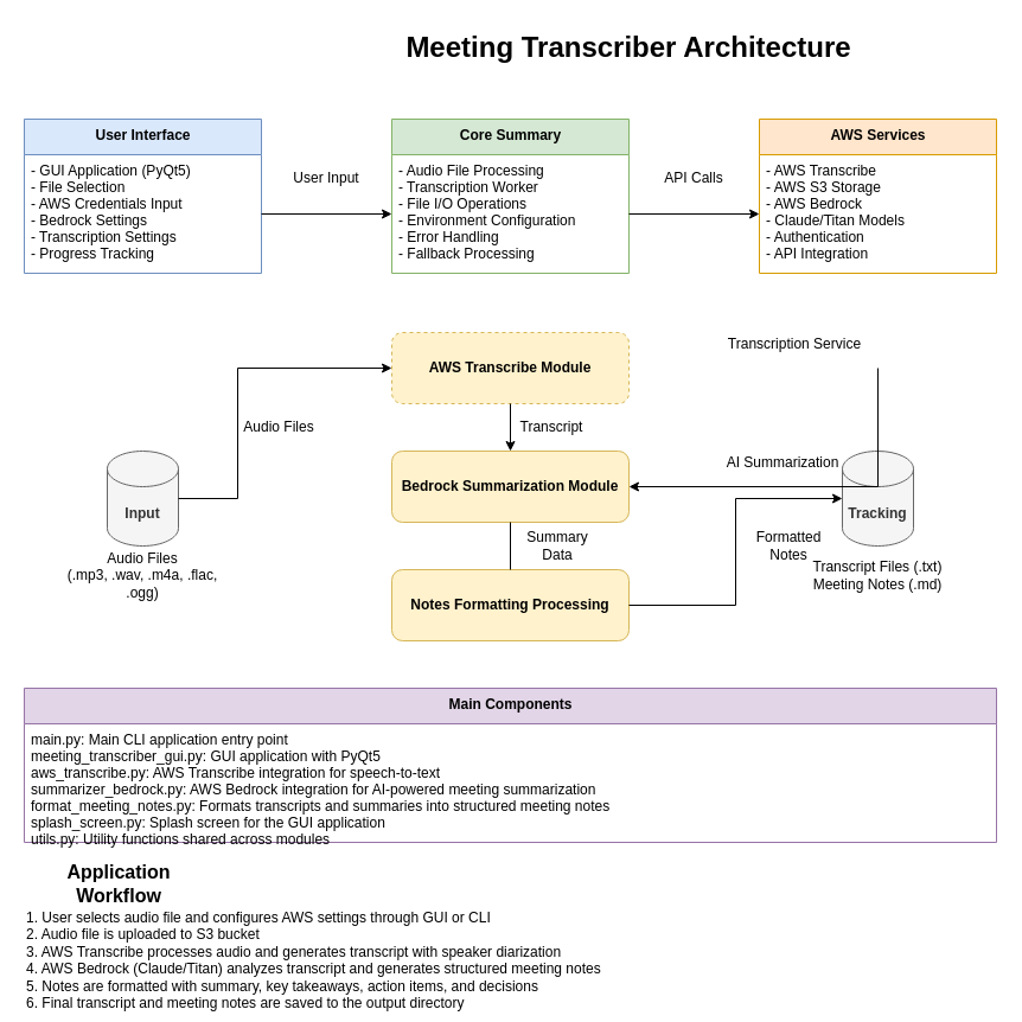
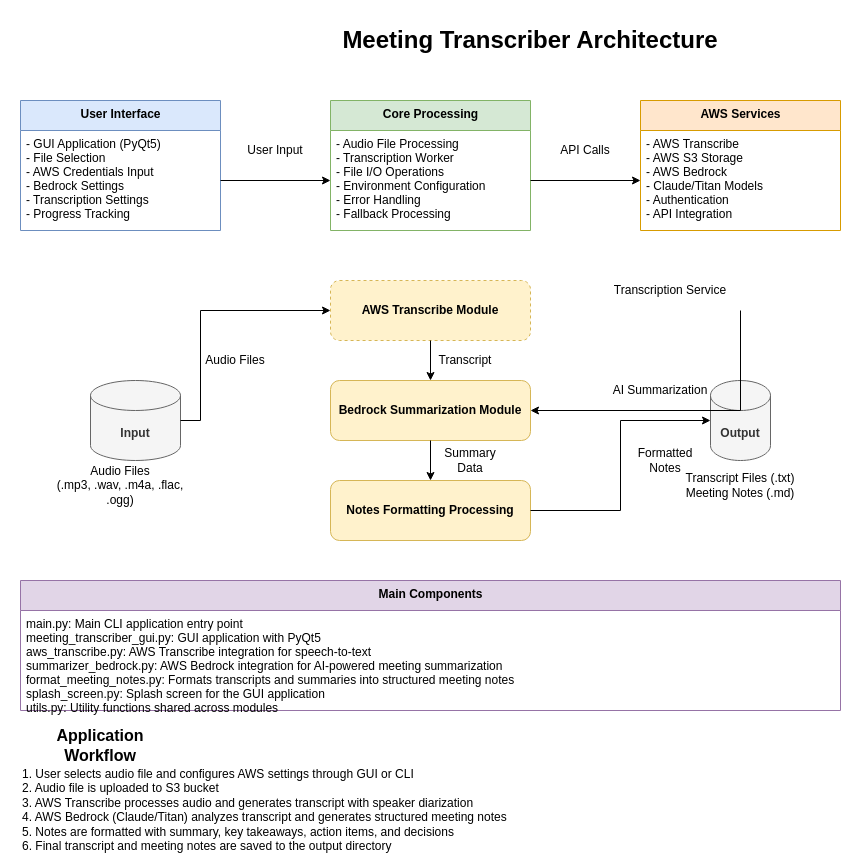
  <mxCell id="0" />
  <mxCell id="1" parent="0" />
  <mxCell id="2" value="Meeting Transcriber Architecture" style="text;html=1;strokeColor=none;fillColor=none;align=center;verticalAlign=middle;whiteSpace=wrap;rounded=0;fontSize=24;fontStyle=1" vertex="1" parent="1"><mxGeometry x="330" y="20" width="400" height="40" as="geometry" /></mxCell>
  <mxCell id="3" value="User Interface" style="swimlane;fontStyle=1;align=center;verticalAlign=top;childLayout=stackLayout;horizontal=1;startSize=30;horizontalStack=0;resizeParent=1;resizeParentMax=0;resizeLast=0;collapsible=0;marginBottom=0;html=1;fillColor=#dae8fc;strokeColor=#6c8ebf;" vertex="1" parent="1"><mxGeometry x="20" y="100" width="200" height="130" as="geometry" /></mxCell>
  <mxCell id="4" value="- GUI Application (PyQt5)&#10;- File Selection&#10;- AWS Credentials Input&#10;- Bedrock Settings&#10;- Transcription Settings&#10;- Progress Tracking" style="text;strokeColor=none;fillColor=none;align=left;verticalAlign=top;spacingLeft=4;spacingRight=4;overflow=hidden;rotatable=0;points=[[0,0.5],[1,0.5]];portConstraint=eastwest;" vertex="1" parent="3"><mxGeometry y="30" width="200" height="100" as="geometry" /></mxCell>
- <mxCell id="5" value="Core Summary" style="swimlane;fontStyle=1;align=center;verticalAlign=top;childLayout=stackLayout;horizontal=1;startSize=30;horizontalStack=0;resizeParent=1;resizeParentMax=0;resizeLast=0;collapsible=0;marginBottom=0;html=1;fillColor=#d5e8d4;strokeColor=#82b366;" vertex="1" parent="1"><mxGeometry x="330" y="100" width="200" height="130" as="geometry" /></mxCell>
+ <mxCell id="5" value="Core Processing" style="swimlane;fontStyle=1;align=center;verticalAlign=top;childLayout=stackLayout;horizontal=1;startSize=30;horizontalStack=0;resizeParent=1;resizeParentMax=0;resizeLast=0;collapsible=0;marginBottom=0;html=1;fillColor=#d5e8d4;strokeColor=#82b366;" vertex="1" parent="1"><mxGeometry x="330" y="100" width="200" height="130" as="geometry" /></mxCell>
  <mxCell id="6" value="- Audio File Processing&#10;- Transcription Worker&#10;- File I/O Operations&#10;- Environment Configuration&#10;- Error Handling&#10;- Fallback Processing" style="text;strokeColor=none;fillColor=none;align=left;verticalAlign=top;spacingLeft=4;spacingRight=4;overflow=hidden;rotatable=0;points=[[0,0.5],[1,0.5]];portConstraint=eastwest;" vertex="1" parent="5"><mxGeometry y="30" width="200" height="100" as="geometry" /></mxCell>
  <mxCell id="7" value="AWS Services" style="swimlane;fontStyle=1;align=center;verticalAlign=top;childLayout=stackLayout;horizontal=1;startSize=30;horizontalStack=0;resizeParent=1;resizeParentMax=0;resizeLast=0;collapsible=0;marginBottom=0;html=1;fillColor=#ffe6cc;strokeColor=#d79b00;" vertex="1" parent="1"><mxGeometry x="640" y="100" width="200" height="130" as="geometry" /></mxCell>
  <mxCell id="8" value="- AWS Transcribe&#10;- AWS S3 Storage&#10;- AWS Bedrock&#10;- Claude/Titan Models&#10;- Authentication&#10;- API Integration" style="text;strokeColor=none;fillColor=none;align=left;verticalAlign=top;spacingLeft=4;spacingRight=4;overflow=hidden;rotatable=0;points=[[0,0.5],[1,0.5]];portConstraint=eastwest;" vertex="1" parent="7"><mxGeometry y="30" width="200" height="100" as="geometry" /></mxCell>
  <mxCell id="9" value="AWS Transcribe Module" style="rounded=1;whiteSpace=wrap;html=1;fillColor=#fff2cc;strokeColor=#d6b656;fontStyle=1;dashed=1;" vertex="1" parent="1"><mxGeometry x="330" y="280" width="200" height="60" as="geometry" /></mxCell>
  <mxCell id="10" value="Bedrock Summarization Module" style="rounded=1;whiteSpace=wrap;html=1;fillColor=#fff2cc;strokeColor=#d6b656;fontStyle=1" vertex="1" parent="1"><mxGeometry x="330" y="380" width="200" height="60" as="geometry" /></mxCell>
  <mxCell id="11" value="Notes Formatting Processing" style="rounded=1;whiteSpace=wrap;html=1;fillColor=#fff2cc;strokeColor=#d6b656;fontStyle=1" vertex="1" parent="1"><mxGeometry x="330" y="480" width="200" height="60" as="geometry" /></mxCell>
- <mxCell id="12" value="Input" style="shape=cylinder3;whiteSpace=wrap;html=1;boundedLbl=1;backgroundOutline=1;size=15;fillColor=#f5f5f5;strokeColor=#666666;fontColor=#333333;fontStyle=1" vertex="1" parent="1"><mxGeometry x="90" y="380" width="60" height="80" as="geometry" /></mxCell>
+ <mxCell id="12" value="Input" style="shape=cylinder3;whiteSpace=wrap;html=1;boundedLbl=1;backgroundOutline=1;size=15;fillColor=#f5f5f5;strokeColor=#666666;fontColor=#333333;fontStyle=1" vertex="1" parent="1"><mxGeometry x="90" y="380" width="90" height="80" as="geometry" /></mxCell>
  <mxCell id="13" value="Audio Files&#10;(.mp3, .wav, .m4a, .flac, .ogg)" style="text;html=1;strokeColor=none;fillColor=none;align=center;verticalAlign=middle;whiteSpace=wrap;rounded=0;" vertex="1" parent="1"><mxGeometry x="50" y="470" width="140" height="30" as="geometry" /></mxCell>
- <mxCell id="14" value="Tracking" style="shape=cylinder3;whiteSpace=wrap;html=1;boundedLbl=1;backgroundOutline=1;size=15;fillColor=#f5f5f5;strokeColor=#666666;fontColor=#333333;fontStyle=1" vertex="1" parent="1"><mxGeometry x="710" y="380" width="60" height="80" as="geometry" /></mxCell>
+ <mxCell id="14" value="Output" style="shape=cylinder3;whiteSpace=wrap;html=1;boundedLbl=1;backgroundOutline=1;size=15;fillColor=#f5f5f5;strokeColor=#666666;fontColor=#333333;fontStyle=1" vertex="1" parent="1"><mxGeometry x="710" y="380" width="60" height="80" as="geometry" /></mxCell>
  <mxCell id="15" value="Transcript Files (.txt)&#10;Meeting Notes (.md)" style="text;html=1;strokeColor=none;fillColor=none;align=center;verticalAlign=middle;whiteSpace=wrap;rounded=0;" vertex="1" parent="1"><mxGeometry x="670" y="470" width="140" height="30" as="geometry" /></mxCell>
  <mxCell id="16" value="" style="endArrow=classic;html=1;rounded=0;exitX=1;exitY=0.5;exitDx=0;exitDy=0;entryX=0;entryY=0.5;entryDx=0;entryDy=0;" edge="1" parent="1" source="4" target="6"><mxGeometry width="50" height="50" relative="1" as="geometry"><mxPoint x="230" y="165" as="sourcePoint" /><mxPoint x="320" y="165" as="targetPoint" /></mxGeometry></mxCell>
  <mxCell id="17" value="" style="endArrow=classic;html=1;rounded=0;exitX=1;exitY=0.5;exitDx=0;exitDy=0;entryX=0;entryY=0.5;entryDx=0;entryDy=0;" edge="1" parent="1" source="6" target="8"><mxGeometry width="50" height="50" relative="1" as="geometry"><mxPoint x="540" y="165" as="sourcePoint" /><mxPoint x="630" y="165" as="targetPoint" /></mxGeometry></mxCell>
  <mxCell id="18" value="" style="endArrow=classic;html=1;rounded=0;exitX=0.5;exitY=1;exitDx=0;exitDy=0;entryX=0.5;entryY=0;entryDx=0;entryDy=0;" edge="1" parent="1" source="9" target="10"><mxGeometry width="50" height="50" relative="1" as="geometry"><mxPoint x="430" y="350" as="sourcePoint" /><mxPoint x="430" y="380" as="targetPoint" /></mxGeometry></mxCell>
- <mxCell id="19" value="" style="endArrow=none;html=1;rounded=0;exitX=0.5;exitY=1;exitDx=0;exitDy=0;entryX=0.5;entryY=0;entryDx=0;entryDy=0;" edge="1" parent="1" source="10" target="11"><mxGeometry width="50" height="50" relative="1" as="geometry"><mxPoint x="430" y="450" as="sourcePoint" /><mxPoint x="430" y="480" as="targetPoint" /></mxGeometry></mxCell>
+ <mxCell id="19" value="" style="endArrow=classic;html=1;rounded=0;exitX=0.5;exitY=1;exitDx=0;exitDy=0;entryX=0.5;entryY=0;entryDx=0;entryDy=0;" edge="1" parent="1" source="10" target="11"><mxGeometry width="50" height="50" relative="1" as="geometry"><mxPoint x="430" y="450" as="sourcePoint" /><mxPoint x="430" y="480" as="targetPoint" /></mxGeometry></mxCell>
  <mxCell id="20" value="" style="endArrow=classic;html=1;rounded=0;exitX=1;exitY=0.5;exitDx=0;exitDy=0;entryX=0;entryY=0.5;entryDx=0;entryDy=0;" edge="1" parent="1" source="12" target="9"><mxGeometry width="50" height="50" relative="1" as="geometry"><mxPoint x="160" y="420" as="sourcePoint" /><mxPoint x="320" y="310" as="targetPoint" /><Array as="points"><mxPoint x="200" y="420" /><mxPoint x="200" y="310" /></Array></mxGeometry></mxCell>
  <mxCell id="21" value="" style="endArrow=classic;html=1;rounded=0;exitX=1;exitY=0.5;exitDx=0;exitDy=0;entryX=0;entryY=0.5;entryDx=0;entryDy=0;" edge="1" parent="1" source="11" target="14"><mxGeometry width="50" height="50" relative="1" as="geometry"><mxPoint x="540" y="510" as="sourcePoint" /><mxPoint x="700" y="420" as="targetPoint" /><Array as="points"><mxPoint x="620" y="510" /><mxPoint x="620" y="420" /></Array></mxGeometry></mxCell>
  <mxCell id="22" value="" style="endArrow=classic;html=1;rounded=0;entryX=1;entryY=0.5;entryDx=0;entryDy=0;" edge="1" parent="1" target="10"><mxGeometry width="50" height="50" relative="1" as="geometry"><mxPoint x="740" y="310" as="sourcePoint" /><mxPoint x="540" y="410" as="targetPoint" /><Array as="points"><mxPoint x="740" y="410" /></Array></mxGeometry></mxCell>
  <mxCell id="23" value="User Input" style="text;html=1;strokeColor=none;fillColor=none;align=center;verticalAlign=middle;whiteSpace=wrap;rounded=0;" vertex="1" parent="1"><mxGeometry x="240" y="140" width="70" height="20" as="geometry" /></mxCell>
  <mxCell id="24" value="API Calls" style="text;html=1;strokeColor=none;fillColor=none;align=center;verticalAlign=middle;whiteSpace=wrap;rounded=0;" vertex="1" parent="1"><mxGeometry x="550" y="140" width="70" height="20" as="geometry" /></mxCell>
  <mxCell id="25" value="Audio Files" style="text;html=1;strokeColor=none;fillColor=none;align=center;verticalAlign=middle;whiteSpace=wrap;rounded=0;" vertex="1" parent="1"><mxGeometry x="200" y="350" width="70" height="20" as="geometry" /></mxCell>
  <mxCell id="26" value="Transcript" style="text;html=1;strokeColor=none;fillColor=none;align=center;verticalAlign=middle;whiteSpace=wrap;rounded=0;" vertex="1" parent="1"><mxGeometry x="430" y="350" width="70" height="20" as="geometry" /></mxCell>
  <mxCell id="27" value="Summary Data" style="text;html=1;strokeColor=none;fillColor=none;align=center;verticalAlign=middle;whiteSpace=wrap;rounded=0;" vertex="1" parent="1"><mxGeometry x="430" y="450" width="80" height="20" as="geometry" /></mxCell>
  <mxCell id="28" value="Formatted Notes" style="text;html=1;strokeColor=none;fillColor=none;align=center;verticalAlign=middle;whiteSpace=wrap;rounded=0;" vertex="1" parent="1"><mxGeometry x="620" y="450" width="90" height="20" as="geometry" /></mxCell>
  <mxCell id="29" value="Transcription Service" style="text;html=1;strokeColor=none;fillColor=none;align=center;verticalAlign=middle;whiteSpace=wrap;rounded=0;" vertex="1" parent="1"><mxGeometry x="610" y="280" width="120" height="20" as="geometry" /></mxCell>
  <mxCell id="30" value="AI Summarization" style="text;html=1;strokeColor=none;fillColor=none;align=center;verticalAlign=middle;whiteSpace=wrap;rounded=0;" vertex="1" parent="1"><mxGeometry x="610" y="380" width="100" height="20" as="geometry" /></mxCell>
  <mxCell id="31" value="Main Components" style="swimlane;fontStyle=1;align=center;verticalAlign=top;childLayout=stackLayout;horizontal=1;startSize=30;horizontalStack=0;resizeParent=1;resizeParentMax=0;resizeLast=0;collapsible=0;marginBottom=0;html=1;fillColor=#e1d5e7;strokeColor=#9673a6;" vertex="1" parent="1"><mxGeometry x="20" y="580" width="820" height="130" as="geometry" /></mxCell>
  <mxCell id="32" value="main.py: Main CLI application entry point&#10;meeting_transcriber_gui.py: GUI application with PyQt5&#10;aws_transcribe.py: AWS Transcribe integration for speech-to-text&#10;summarizer_bedrock.py: AWS Bedrock integration for AI-powered meeting summarization&#10;format_meeting_notes.py: Formats transcripts and summaries into structured meeting notes&#10;splash_screen.py: Splash screen for the GUI application&#10;utils.py: Utility functions shared across modules" style="text;strokeColor=none;fillColor=none;align=left;verticalAlign=top;spacingLeft=4;spacingRight=4;overflow=hidden;rotatable=0;points=[[0,0.5],[1,0.5]];portConstraint=eastwest;" vertex="1" parent="31"><mxGeometry y="30" width="820" height="100" as="geometry" /></mxCell>
  <mxCell id="33" value="Application Workflow" style="text;html=1;strokeColor=none;fillColor=none;align=center;verticalAlign=middle;whiteSpace=wrap;rounded=0;fontSize=16;fontStyle=1" vertex="1" parent="1"><mxGeometry x="20" y="730" width="160" height="30" as="geometry" /></mxCell>
  <mxCell id="34" value="1. User selects audio file and configures AWS settings through GUI or CLI&#10;2. Audio file is uploaded to S3 bucket&#10;3. AWS Transcribe processes audio and generates transcript with speaker diarization&#10;4. AWS Bedrock (Claude/Titan) analyzes transcript and generates structured meeting notes&#10;5. Notes are formatted with summary, key takeaways, action items, and decisions&#10;6. Final transcript and meeting notes are saved to the output directory" style="text;html=1;strokeColor=none;fillColor=none;align=left;verticalAlign=top;whiteSpace=wrap;rounded=0;" vertex="1" parent="1"><mxGeometry x="20" y="760" width="820" height="80" as="geometry" /></mxCell>
